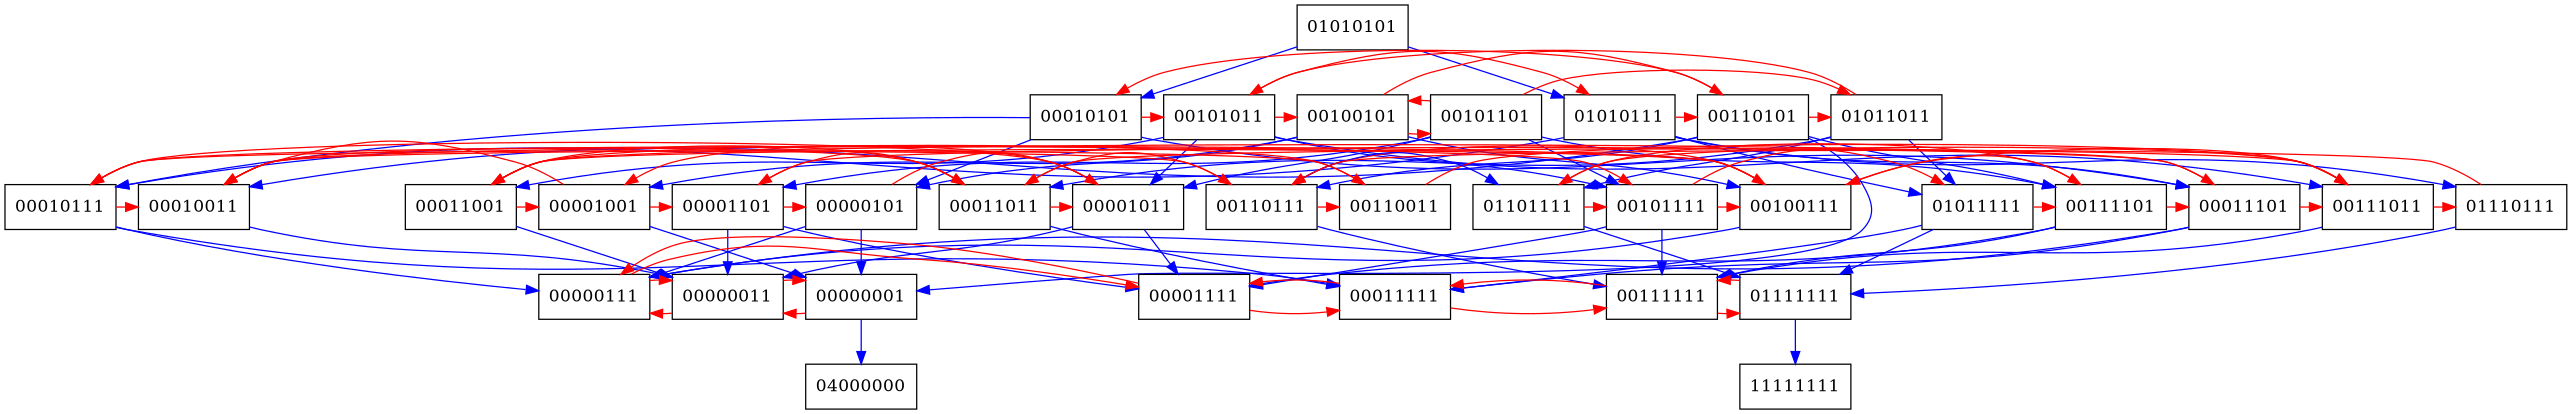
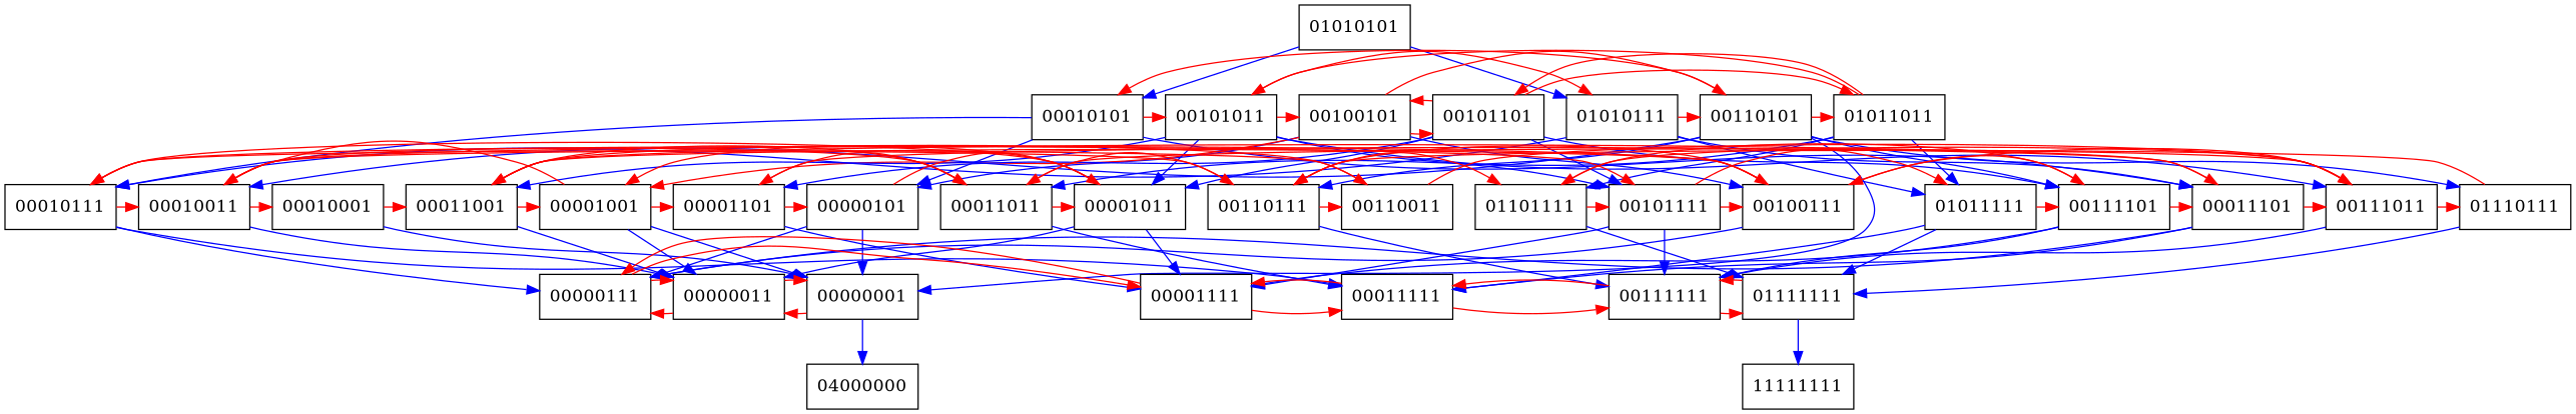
  digraph {
    node [shape=box]
    edge [color=red]
    01010101
    00010101
    00100101
    00101011
    00101101
    00110101
    01010111
    01011011
    00000101
    00001001
    00001011
    00001101
+   00010001
    00010011
    00010111
    00011001
    00011011
    00011101
    00100111
    00101111
    00110011
    00110111
    00111011
    00111101
    01011111
    01101111
    01110111
    00000001
    00000011
    00000111
    00001111
    00011111
    00111111
    01111111
    n35 [label=04000000]
    11111111
    subgraph sub_1 {
      rank=same
      01010101
    }
    subgraph sub_2 {
      rank=same
      00010101
      00100101
      00101011
      00101101
      00110101
      01010111
      01011011
    }
    subgraph sub_3 {
      rank=same
      00000101
      00001001
      00001011
      00001101
+     00010001
      00010011
      00010111
      00011001
      00011011
      00011101
      00100111
      00101111
      00110011
      00110111
      00111011
      00111101
      01011111
      01101111
      01110111
    }
    subgraph sub_4 {
      rank=same
      00000001
      00000011
      00000111
      00001111
      00011111
      00111111
      01111111
    }
    subgraph sub_5 {
      rank=same
      n35
      11111111
    }
    01010101 -> 00010101 [color=blue]
    01010101 -> 01010111 [color=blue]
    00010101 -> 00101011
    00010101 -> 00000101 [color=blue]
    00010101 -> 00010111 [color=blue]
    00010101 -> 00011101 [color=blue]
    00100101 -> 00101101
    00100101 -> 00110101
    00100101 -> 00000101 [color=blue]
-   00100101 -> 00001001 [color=blue]
+   00100101 -> 00001001
    00100101 -> 00100111 [color=blue]
    00101011 -> 00100101
    00101011 -> 01010111
    00101011 -> 00001011 [color=blue]
    00101011 -> 00011001 [color=blue]
    00101011 -> 00101111 [color=blue]
    00101011 -> 00111011 [color=blue]
    00101101 -> 00100101
    00101101 -> 01011011
    00101101 -> 00001011 [color=blue]
    00101101 -> 00001101 [color=blue]
    00101101 -> 00101111 [color=blue]
    00101101 -> 00111101 [color=blue]
    00110101 -> 00010101
    00110101 -> 01011011
    00110101 -> 00010011 [color=blue]
    00110101 -> 00110111 [color=blue]
    00110101 -> 00111101 [color=blue]
    00110101 -> 00000001 [color=blue]
    01010111 -> 00110101
    01010111 -> 00010111 [color=blue]
    01010111 -> 00011101 [color=blue]
    01010111 -> 01011111 [color=blue]
-   01010111 -> 01110111 [color=blue]
+   00110101 -> 01110111 [color=blue]
    01011011 -> 00101011
+   01011011 -> 00101101
    01011011 -> 00011011 [color=blue]
    01011011 -> 01011111 [color=blue]
    01011011 -> 01101111 [color=blue]
    00000101 -> 00001011
    00000101 -> 00000001 [color=blue]
    00000101 -> 00000111 [color=blue]
    00001001 -> 00001101
    00001001 -> 00010011
    00001001 -> 00000001 [color=blue]
    00001011 -> 00001001
    00001011 -> 00010111
    00001011 -> 00000011 [color=blue]
    00001011 -> 00001111 [color=blue]
    00001101 -> 00000101
    00001101 -> 00011011
-   00001101 -> 00000011 [color=blue]
+   00001001 -> 00000011 [color=blue]
    00001101 -> 00001111 [color=blue]
+   00010001 -> 00011001
+   00010001 -> 00000001 [color=blue]
+   00010011 -> 00010001
    00010011 -> 00011011
    00010011 -> 00100111
    00010011 -> 00000011 [color=blue]
    00010111 -> 00010011
    00010111 -> 00101111
    00010111 -> 00000111 [color=blue]
    00010111 -> 00011111 [color=blue]
    00011001 -> 00001001
    00011001 -> 00011101
    00011001 -> 00110011
    00011001 -> 00000011 [color=blue]
    00011011 -> 00001011
    00011011 -> 00011001
    00011011 -> 00110111
    00011011 -> 00011111 [color=blue]
    00011101 -> 00001101
    00011101 -> 00111011
    00011101 -> 00000111 [color=blue]
    00011101 -> 00011111 [color=blue]
    00100111 -> 00011001
    00100111 -> 00110111
    00100111 -> 00111101
    00100111 -> 00000111 [color=blue]
    00101111 -> 00100111
    00101111 -> 01011111
    00101111 -> 00001111 [color=blue]
    00101111 -> 00111111 [color=blue]
    00110011 -> 00010011
    00110011 -> 00111011
    00110111 -> 00010111
    00110111 -> 00110011
-   00110111 -> 01101111 [color=blue]
+   00110111 -> 01101111
    00110111 -> 00111111 [color=blue]
    00111011 -> 00011011
    00111011 -> 00100111
    00111011 -> 01110111
    00111011 -> 00111111 [color=blue]
    00111101 -> 00011101
    00111101 -> 01101111
    00111101 -> 00001111 [color=blue]
    00111101 -> 00111111 [color=blue]
    01011111 -> 00111101
    01011111 -> 00011111 [color=blue]
    01011111 -> 01111111 [color=blue]
    01101111 -> 00101111
    01101111 -> 00111011
    01101111 -> 01111111 [color=blue]
    01110111 -> 00110111
    01110111 -> 01111111 [color=blue]
    00000001 -> 00000011
    00000001 -> n35 [color=blue]
    00000011 -> 00000001
    00000011 -> 00000111
    00000111 -> 00000011
    00000111 -> 00001111
    00001111 -> 00000111
    00001111 -> 00011111
    00011111 -> 00001111
    00011111 -> 00111111
    00111111 -> 00011111
    00111111 -> 01111111
    01111111 -> 00111111
    01111111 -> 11111111 [color=blue]
  }
